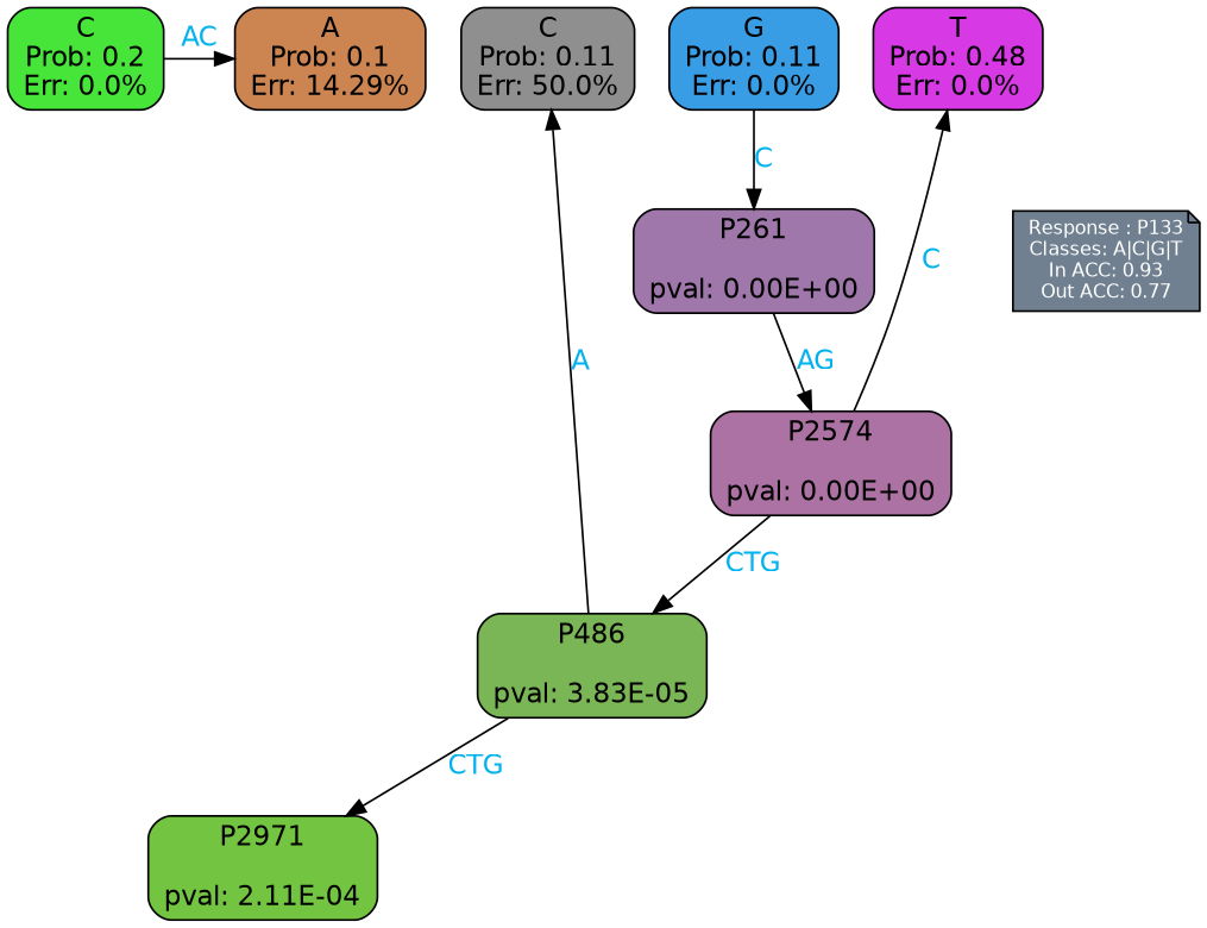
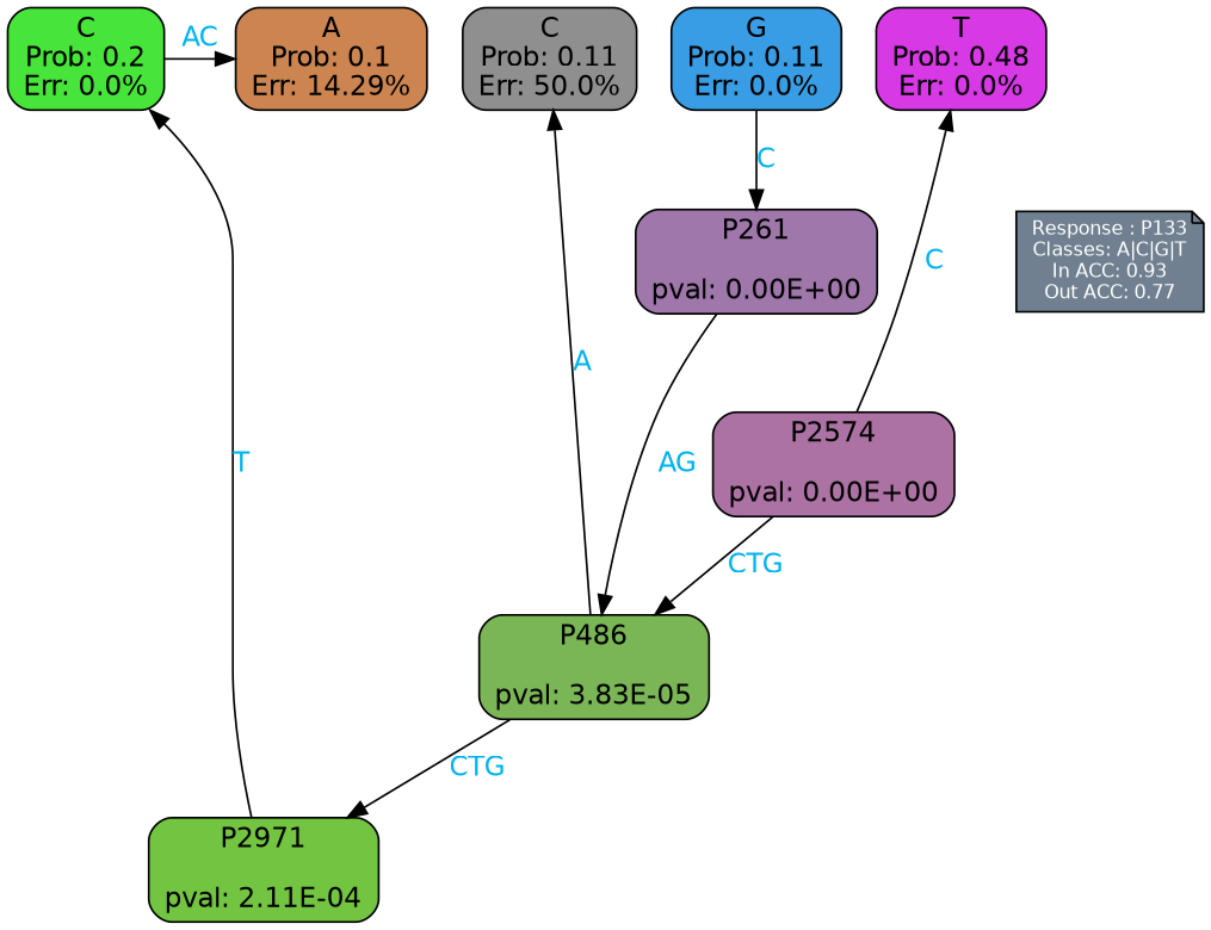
  digraph {
    ranksep=equally
    splines=polylines
    node [color=black fontname=helvetica shape=box style="filled, rounded"]
    edge [fontcolor=deepskyblue2 fontname=helvetica]
    n1 [fillcolor="#d739e5" label="T\nProb: 0.48\nErr: 0.0%"]
    n2 [fillcolor="#8f8f8f" label="C\nProb: 0.11\nErr: 50.0%"]
    n3 [fillcolor="#cc8551" label="A\nProb: 0.1\nErr: 14.29%"]
    n4 [fillcolor="#47e539" label="C\nProb: 0.2\nErr: 0.0%"]
    n5 [fillcolor="#399de5" label="G\nProb: 0.11\nErr: 0.0%"]
    n6 [align=left fillcolor=slategray fontcolor=white fontsize=10 label="Response : P133\nClasses: A|C|G|T\nIn ACC: 0.93\nOut ACC: 0.77\n" shape=note style=filled]
    n7 [fillcolor="#9f77aa" label="P261\n\npval: 0.00E+00"]
    n8 [fillcolor="#ac72a3" label="P2574\n\npval: 0.00E+00"]
    n9 [fillcolor="#7bb656" label="P486\n\npval: 3.83E-05"]
    n10 [fillcolor="#73c541" label="P2971\n\npval: 2.11E-04"]
    subgraph sub_1 {
      rank=same
      n1
      n2
      n3
      n4
      n5
    }
    subgraph sub_2 {
      rank=same
      n6
      n7
    }
    n4 -> n3 [label=AC]
    n5 -> n7 [label=C]
-   n7 -> n8 [label=AG]
+   n7 -> n9 [label=AG]
    n8 -> n1 [label=C]
    n8 -> n9 [label=CTG]
    n9 -> n2 [label=A]
    n9 -> n10 [label=CTG]
+   n10 -> n4 [label=T]
  }
